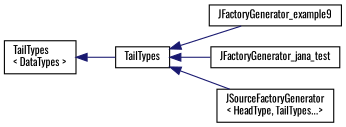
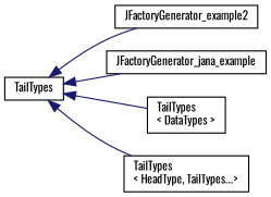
  digraph {
    fontname=Oswald
    rankdir=LR
    node [color=black fillcolor=white fontname=Oswald fontsize=10 shape=record style=filled]
    edge [color=midnightblue dir=back fontname=Oswald fontsize=10 labelfontname=Helvetica labelfontsize=10 style=solid]
    n1 [height=0.2 label=TailTypes width=0.4]
-   n2 [height=0.2 label=JFactoryGenerator_example9 width=0.4]
-   n3 [height=0.2 label=JFactoryGenerator_jana_test width=0.4]
+   n2 [height=0.2 label=JFactoryGenerator_example2 width=0.4]
+   n3 [height=0.2 label=JFactoryGenerator_jana_example width=0.4]
    n4 [height=0.2 label="TailTypes\l\< DataTypes \>" width=0.4]
-   n5 [height=0.2 label="JSourceFactoryGenerator\l\< HeadType, TailTypes...\>" width=0.4]
+   n5 [height=0.2 label="TailTypes\l\< HeadType, TailTypes...\>" width=0.4]
    n1 -> n2
    n1 -> n3
-   n4 -> n1
+   n1 -> n4
    n1 -> n5
  }
